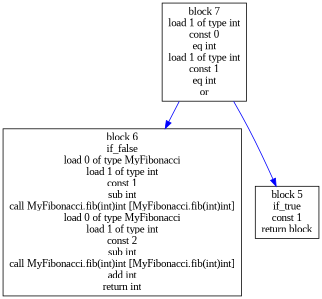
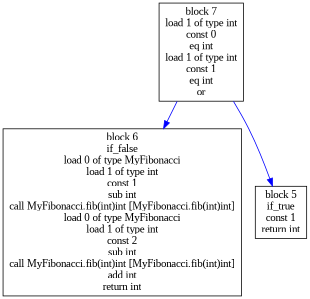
  digraph {
    fontname="Liberation Serif"
    node [shape=box fontname="Liberation Serif"]
    edge [color=blue fontsize=8 fontname="Liberation Serif"]
    n1 [label="block 7\nload 1 of type int\nconst 0\neq int\nload 1 of type int\nconst 1\neq int\nor"]
    n2 [label="block 6\nif_false\nload 0 of type MyFibonacci\nload 1 of type int\nconst 1\nsub int\ncall MyFibonacci.fib(int)int [MyFibonacci.fib(int)int]\nload 0 of type MyFibonacci\nload 1 of type int\nconst 2\nsub int\ncall MyFibonacci.fib(int)int [MyFibonacci.fib(int)int]\nadd int\nreturn int"]
-   n3 [label="block 5\nif_true\nconst 1\nreturn block"]
+   n3 [label="block 5\nif_true\nconst 1\nreturn int"]
    n1 -> n2
    n1 -> n3
  }
